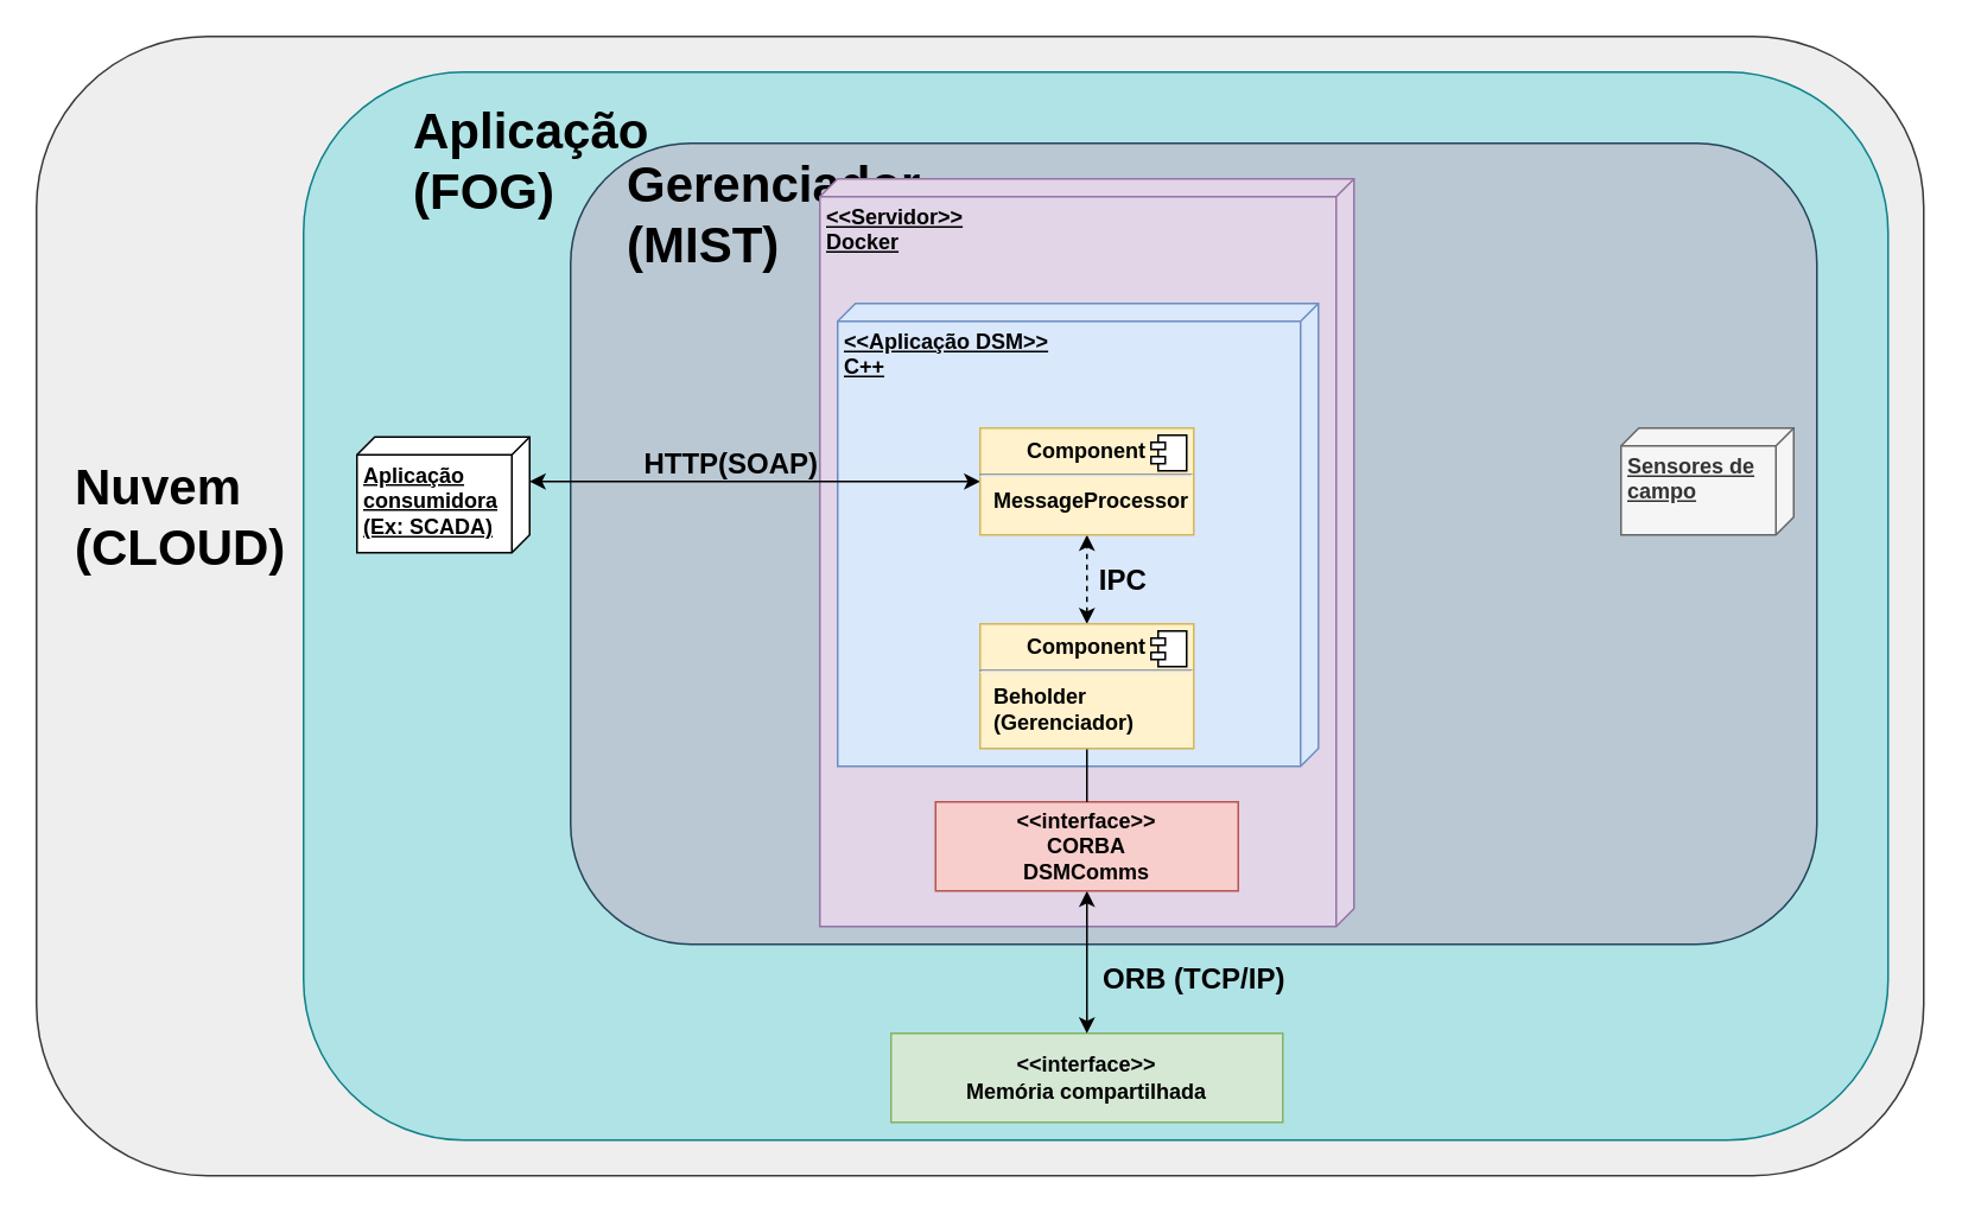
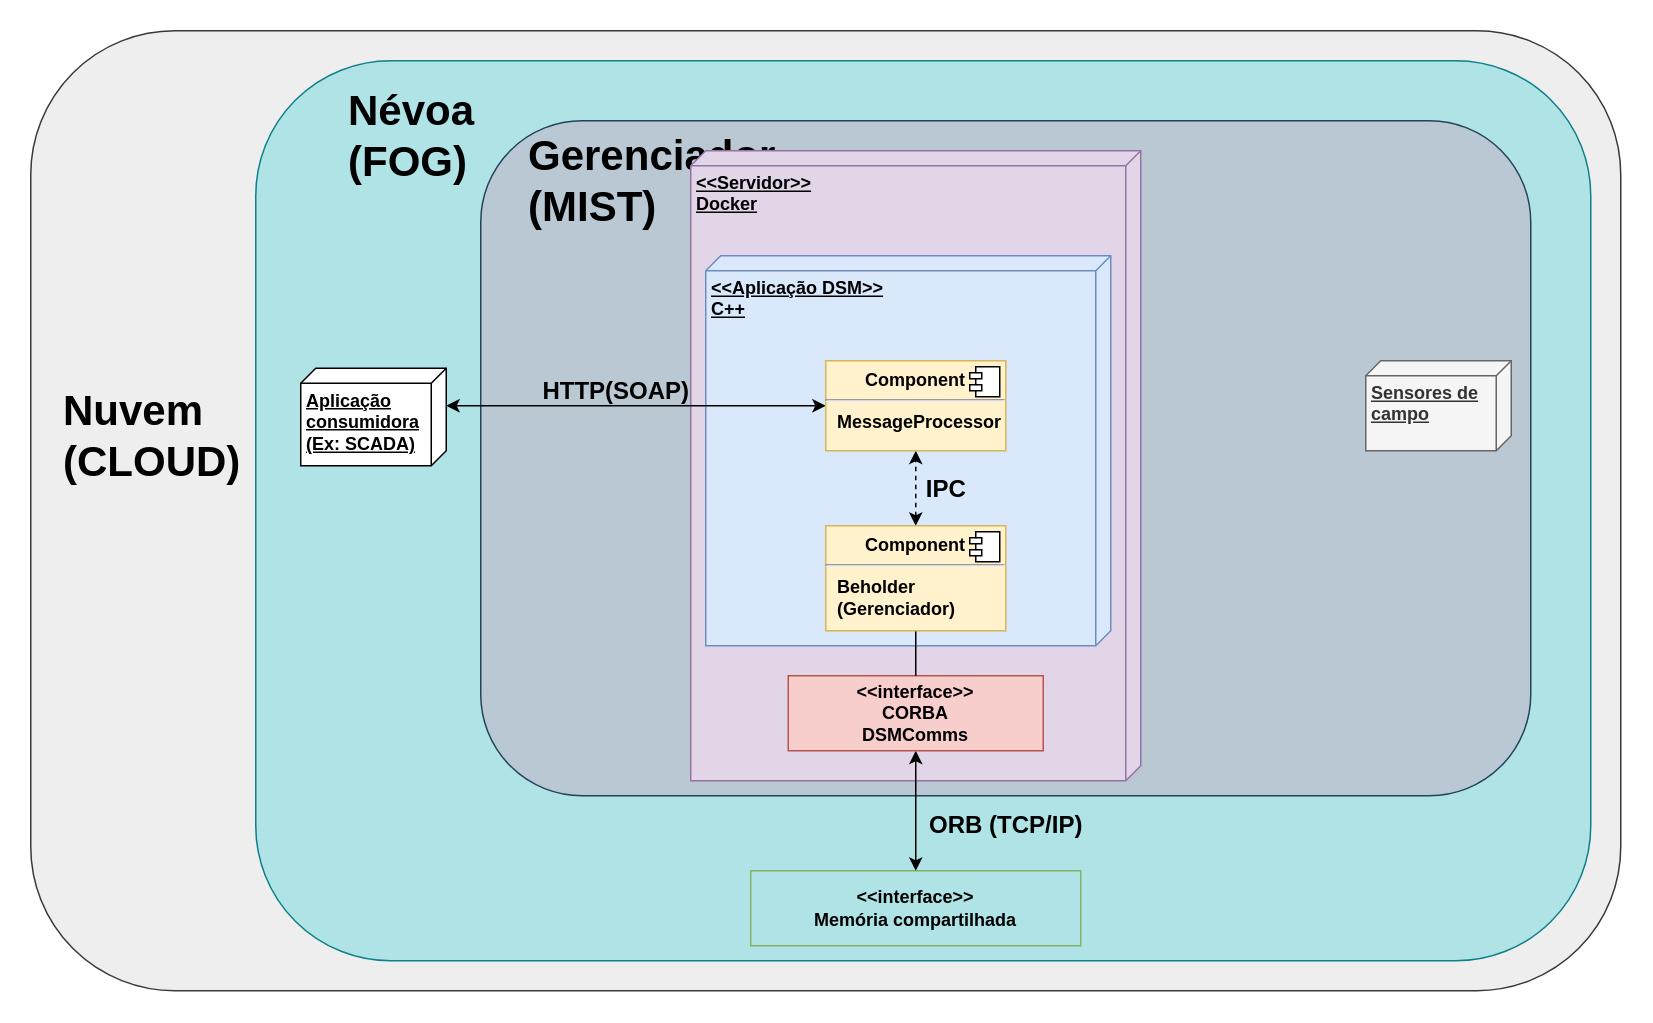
  <mxCell id="0" />
  <mxCell id="1" parent="0" />
  <mxCell id="2" value="Nuvem&lt;br&gt;(CLOUD)" style="rounded=1;whiteSpace=wrap;html=1;fillColor=#eeeeee;strokeColor=#36393d;align=left;fontSize=28;fontStyle=1;spacingLeft=20;spacing=2;spacingBottom=100;" parent="1" vertex="1"><mxGeometry x="20" y="20" width="1060" height="640" as="geometry" /></mxCell>
- <mxCell id="3" value="Aplicação&lt;br&gt;(FOG)" style="rounded=1;whiteSpace=wrap;html=1;fillColor=#b0e3e6;strokeColor=#0e8088;align=left;fontSize=28;fontStyle=1;spacingLeft=60;spacing=2;spacingBottom=500;" parent="1" vertex="1"><mxGeometry x="170" y="40" width="890" height="600" as="geometry" /></mxCell>
+ <mxCell id="3" value="Névoa&lt;br&gt;(FOG)" style="rounded=1;whiteSpace=wrap;html=1;fillColor=#b0e3e6;strokeColor=#0e8088;align=left;fontSize=28;fontStyle=1;spacingLeft=60;spacing=2;spacingBottom=500;" parent="1" vertex="1"><mxGeometry x="170" y="40" width="890" height="600" as="geometry" /></mxCell>
  <mxCell id="4" value="Gerenciador&lt;br&gt;(MIST)" style="rounded=1;whiteSpace=wrap;html=1;align=left;fontSize=28;fontStyle=1;spacingLeft=30;spacingTop=0;spacingBottom=370;fillColor=#bac8d3;strokeColor=#23445d;" parent="1" vertex="1"><mxGeometry x="320" y="80" width="700" height="450" as="geometry" /></mxCell>
  <mxCell id="5" value="&lt;b&gt;&amp;lt;&amp;lt;Servidor&amp;gt;&amp;gt;&lt;br&gt;Docker&lt;br&gt;&lt;/b&gt;" style="verticalAlign=top;align=left;spacingTop=8;spacingLeft=2;spacingRight=12;shape=cube;size=10;direction=south;fontStyle=4;html=1;whiteSpace=wrap;fillColor=#e1d5e7;strokeColor=#9673a6;" parent="1" vertex="1"><mxGeometry x="460" width="300" height="420" as="geometry" y="100" /></mxCell>
  <mxCell id="6" value="&lt;b&gt;&amp;lt;&amp;lt;Aplicação DSM&amp;gt;&amp;gt;&lt;br&gt;C++&lt;br&gt;&lt;/b&gt;" style="verticalAlign=top;align=left;spacingTop=8;spacingLeft=2;spacingRight=12;shape=cube;size=10;direction=south;fontStyle=4;html=1;whiteSpace=wrap;fillColor=#dae8fc;strokeColor=#6c8ebf;" parent="1" vertex="1"><mxGeometry x="470" y="170" width="270" height="260" as="geometry" /></mxCell>
  <mxCell id="7" value="Sensores de campo" style="verticalAlign=top;align=left;spacingTop=8;spacingLeft=2;spacingRight=12;shape=cube;size=10;direction=south;fontStyle=5;html=1;whiteSpace=wrap;fillColor=#f5f5f5;fontColor=#333333;strokeColor=#666666;" parent="1" vertex="1"><mxGeometry x="910" y="240" width="97" height="60" as="geometry" /></mxCell>
- <mxCell id="8" value="&amp;lt;&amp;lt;interface&amp;gt;&amp;gt;&lt;br&gt;Memória compartilhada" style="html=1;whiteSpace=wrap;fillColor=#d5e8d4;strokeColor=#82b366;fontStyle=1" parent="1" vertex="1"><mxGeometry x="500" y="580" width="220" height="50" as="geometry" /></mxCell>
+ <mxCell id="8" value="&amp;lt;&amp;lt;interface&amp;gt;&amp;gt;&lt;br&gt;Memória compartilhada" style="html=1;whiteSpace=wrap;fillColor=#b0e3e6;strokeColor=#82b366;fontStyle=1;" parent="1" vertex="1"><mxGeometry x="500" y="580" width="220" height="50" as="geometry" /></mxCell>
  <mxCell id="9" value="ORB (TCP/IP)" style="edgeStyle=orthogonalEdgeStyle;rounded=0;orthogonalLoop=1;jettySize=auto;html=1;entryX=0.5;entryY=0;entryDx=0;entryDy=0;startArrow=classic;startFill=1;labelBackgroundColor=none;fontStyle=1;fontSize=16;" parent="1" source="10" target="8" edge="1"><mxGeometry x="0.25" y="60" relative="1" as="geometry"><mxPoint x="610" y="420" as="targetPoint" /><mxPoint y="-1" as="offset" /></mxGeometry></mxCell>
  <mxCell id="10" value="&amp;lt;&amp;lt;interface&amp;gt;&amp;gt;&lt;br&gt;CORBA&lt;br&gt;DSMComms" style="html=1;whiteSpace=wrap;fillColor=#f8cecc;strokeColor=#b85450;fontStyle=1" parent="1" vertex="1"><mxGeometry x="525" y="450" width="170" height="50" as="geometry" /></mxCell>
  <mxCell id="11" value="Aplicação consumidora (Ex: SCADA)" style="verticalAlign=top;align=left;spacingTop=8;spacingLeft=2;spacingRight=12;shape=cube;size=10;direction=south;fontStyle=5;html=1;whiteSpace=wrap;" parent="1" vertex="1"><mxGeometry x="200" y="245" width="97" height="65" as="geometry" /></mxCell>
  <mxCell id="12" value="IPC" style="edgeStyle=orthogonalEdgeStyle;rounded=0;orthogonalLoop=1;jettySize=auto;html=1;entryX=0.5;entryY=1;entryDx=0;entryDy=0;startArrow=classic;startFill=1;labelBackgroundColor=none;fontStyle=1;fontSize=16;dashed=1;" parent="1" source="14" target="17" edge="1"><mxGeometry y="-20" relative="1" as="geometry"><mxPoint as="offset" /></mxGeometry></mxCell>
  <mxCell id="13" style="edgeStyle=orthogonalEdgeStyle;rounded=0;orthogonalLoop=1;jettySize=auto;html=1;entryX=0.5;entryY=0;entryDx=0;entryDy=0;endArrow=none;endFill=0;" parent="1" source="14" target="10" edge="1"><mxGeometry relative="1" as="geometry" /></mxCell>
  <mxCell id="14" value="&lt;p style=&quot;margin:0px;margin-top:6px;text-align:center;&quot;&gt;&lt;span&gt;Component&lt;/span&gt;&lt;/p&gt;&lt;hr&gt;&lt;p style=&quot;margin:0px;margin-left:8px;&quot;&gt;Beholder (Gerenciador)&lt;/p&gt;" style="align=left;overflow=fill;html=1;dropTarget=0;whiteSpace=wrap;fillColor=#fff2cc;strokeColor=#d6b656;fontStyle=1" parent="1" vertex="1"><mxGeometry x="550" y="350" width="120" height="70" as="geometry" /></mxCell>
  <mxCell id="15" value="" style="shape=component;jettyWidth=8;jettyHeight=4;" parent="14" vertex="1"><mxGeometry x="1" width="20" height="20" relative="1" as="geometry"><mxPoint x="-24" y="4" as="offset" /></mxGeometry></mxCell>
  <mxCell id="16" value="HTTP(SOAP)" style="edgeStyle=orthogonalEdgeStyle;rounded=0;orthogonalLoop=1;jettySize=auto;html=1;entryX=0;entryY=0;entryDx=25;entryDy=0;entryPerimeter=0;strokeColor=default;labelBackgroundColor=none;fontColor=default;labelBorderColor=none;startArrow=classic;startFill=1;fontStyle=1;fontSize=16;" parent="1" source="17" target="11" edge="1"><mxGeometry x="0.107" y="-10" relative="1" as="geometry"><mxPoint x="270" y="170" as="targetPoint" /><mxPoint as="offset" /></mxGeometry></mxCell>
  <mxCell id="17" value="&lt;p style=&quot;margin: 6px 0px 0px; text-align: center; font-size: 12px;&quot;&gt;&lt;span style=&quot;font-size: 12px;&quot;&gt;Component&lt;/span&gt;&lt;/p&gt;&lt;hr style=&quot;font-size: 12px;&quot;&gt;&lt;p style=&quot;margin: 0px 0px 0px 8px; font-size: 12px;&quot;&gt;MessageProcessor&lt;/p&gt;" style="align=left;overflow=fill;html=1;dropTarget=0;whiteSpace=wrap;fillColor=#fff2cc;strokeColor=#d6b656;fontSize=12;fontStyle=1" parent="1" vertex="1"><mxGeometry x="550" y="240" width="120" height="60" as="geometry" /></mxCell>
  <mxCell id="18" value="" style="shape=component;jettyWidth=8;jettyHeight=4;" parent="17" vertex="1"><mxGeometry x="1" width="20" height="20" relative="1" as="geometry"><mxPoint x="-24" y="4" as="offset" /></mxGeometry></mxCell>
